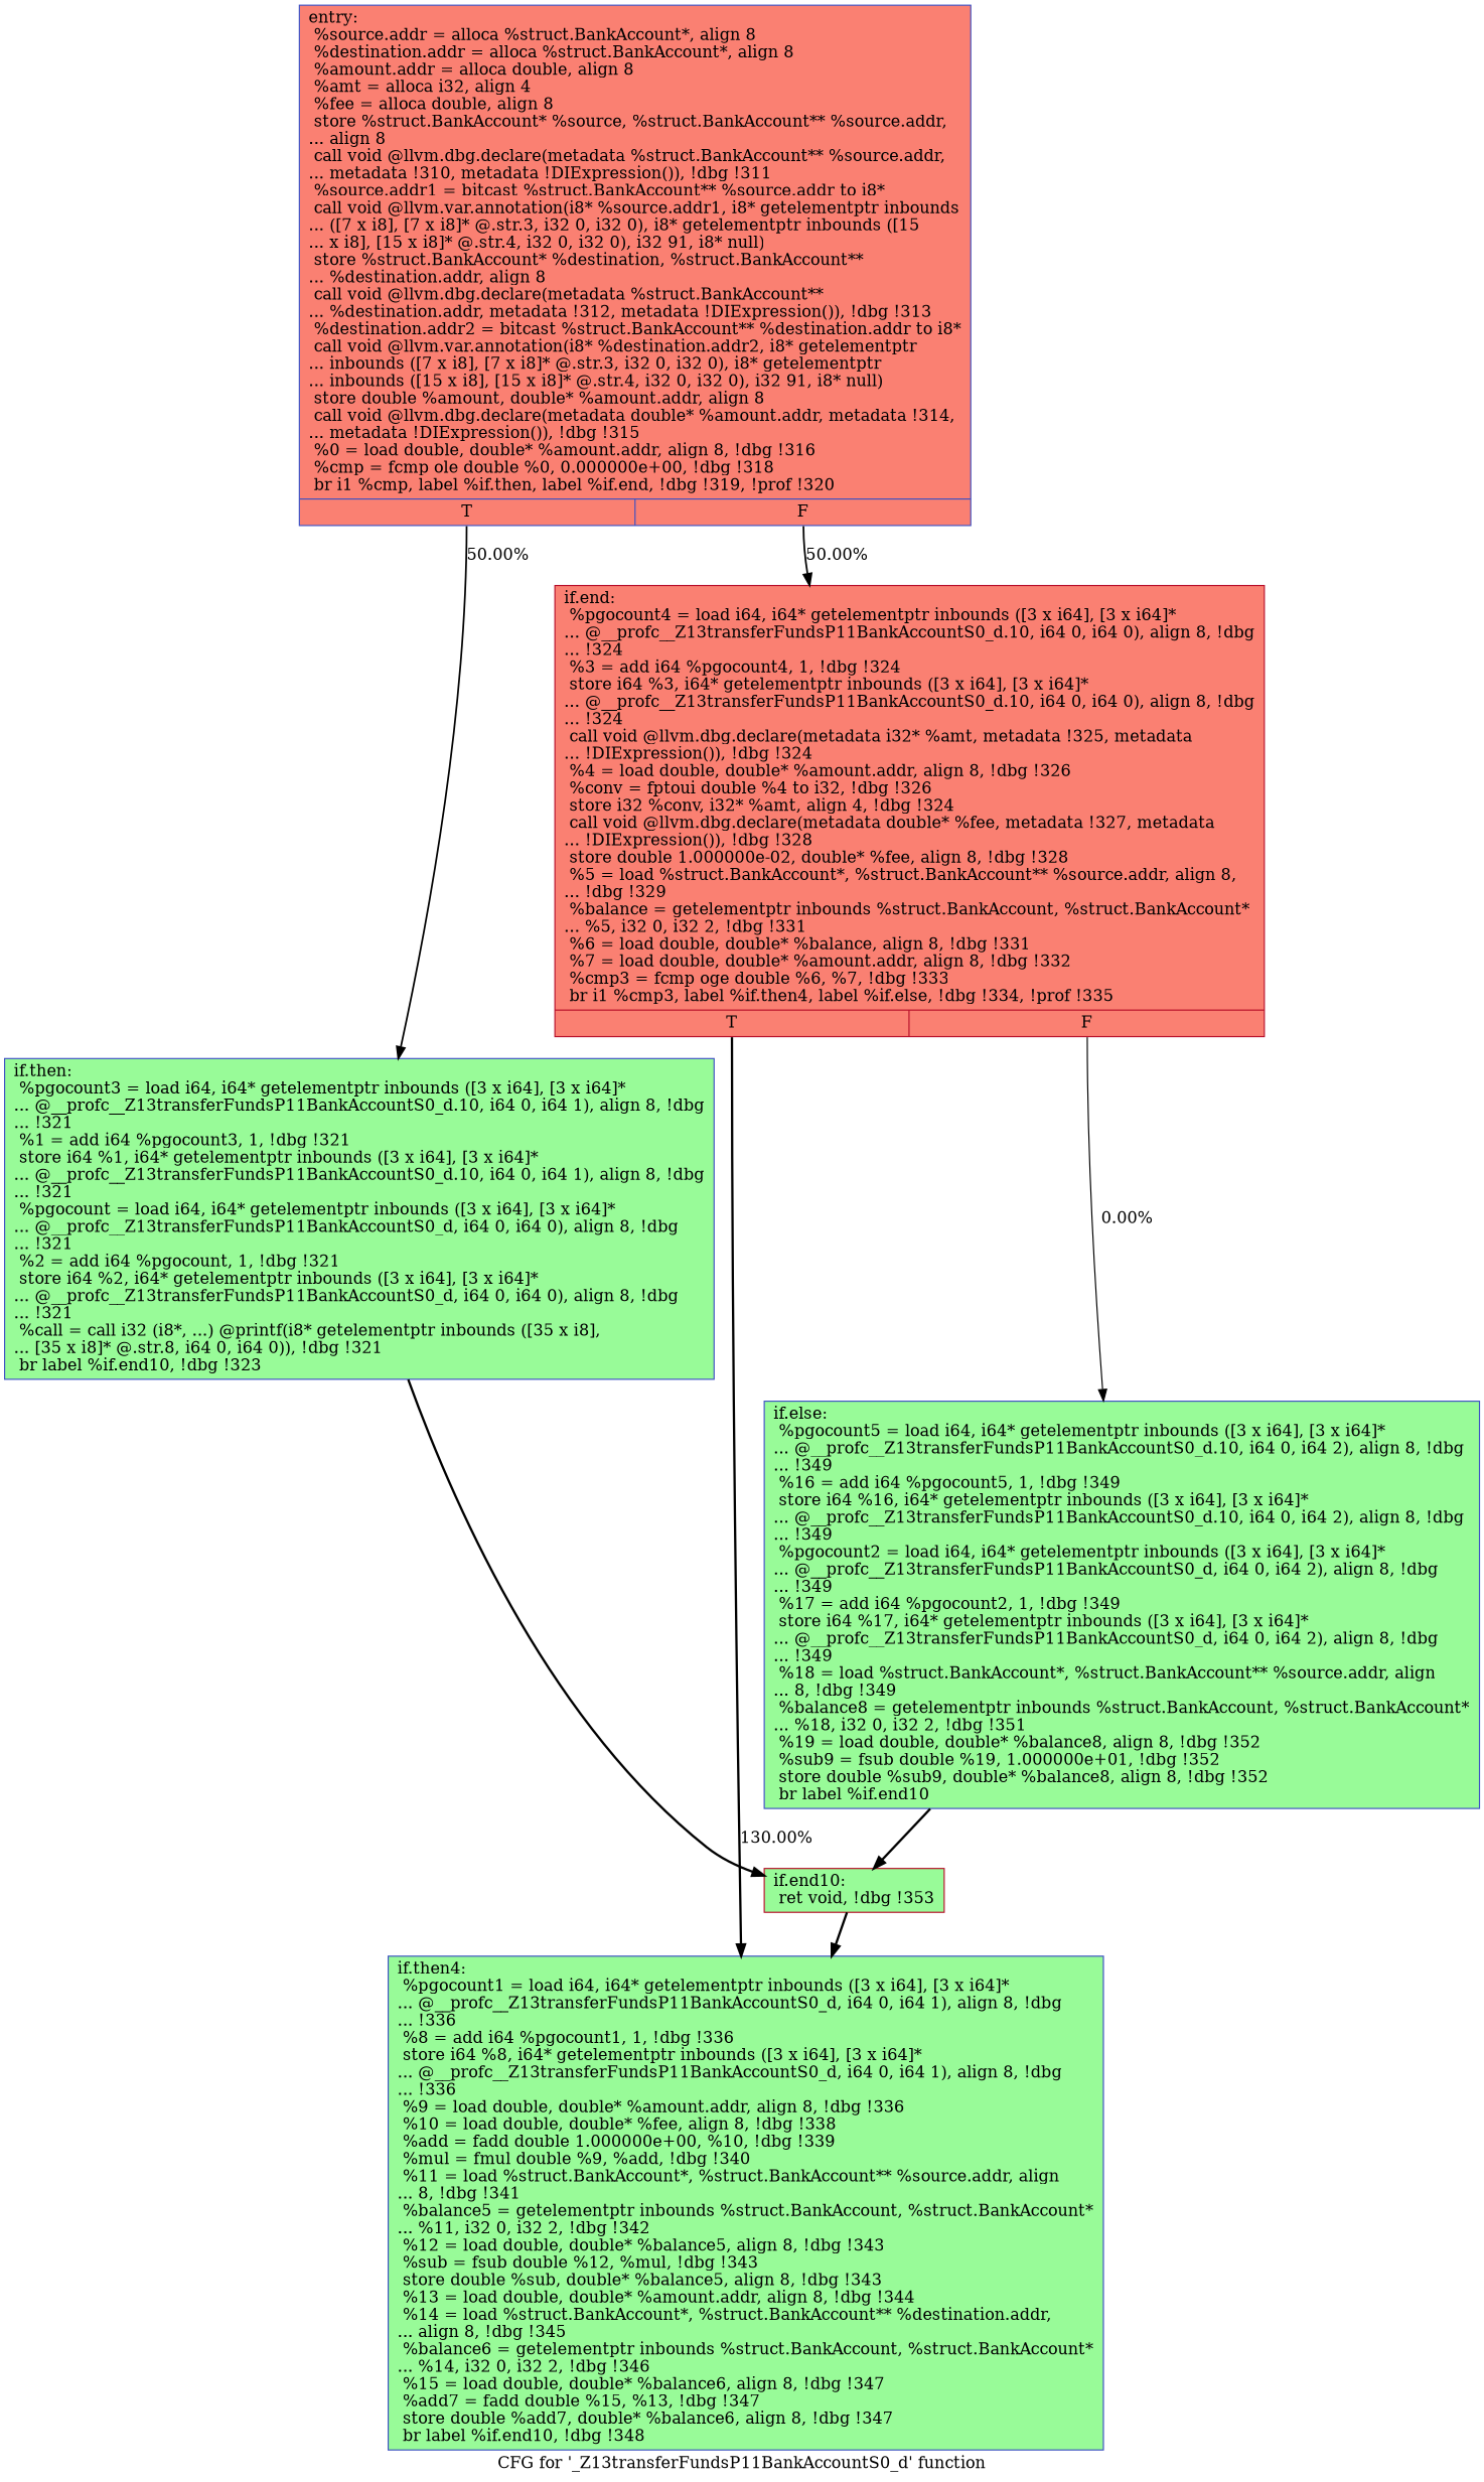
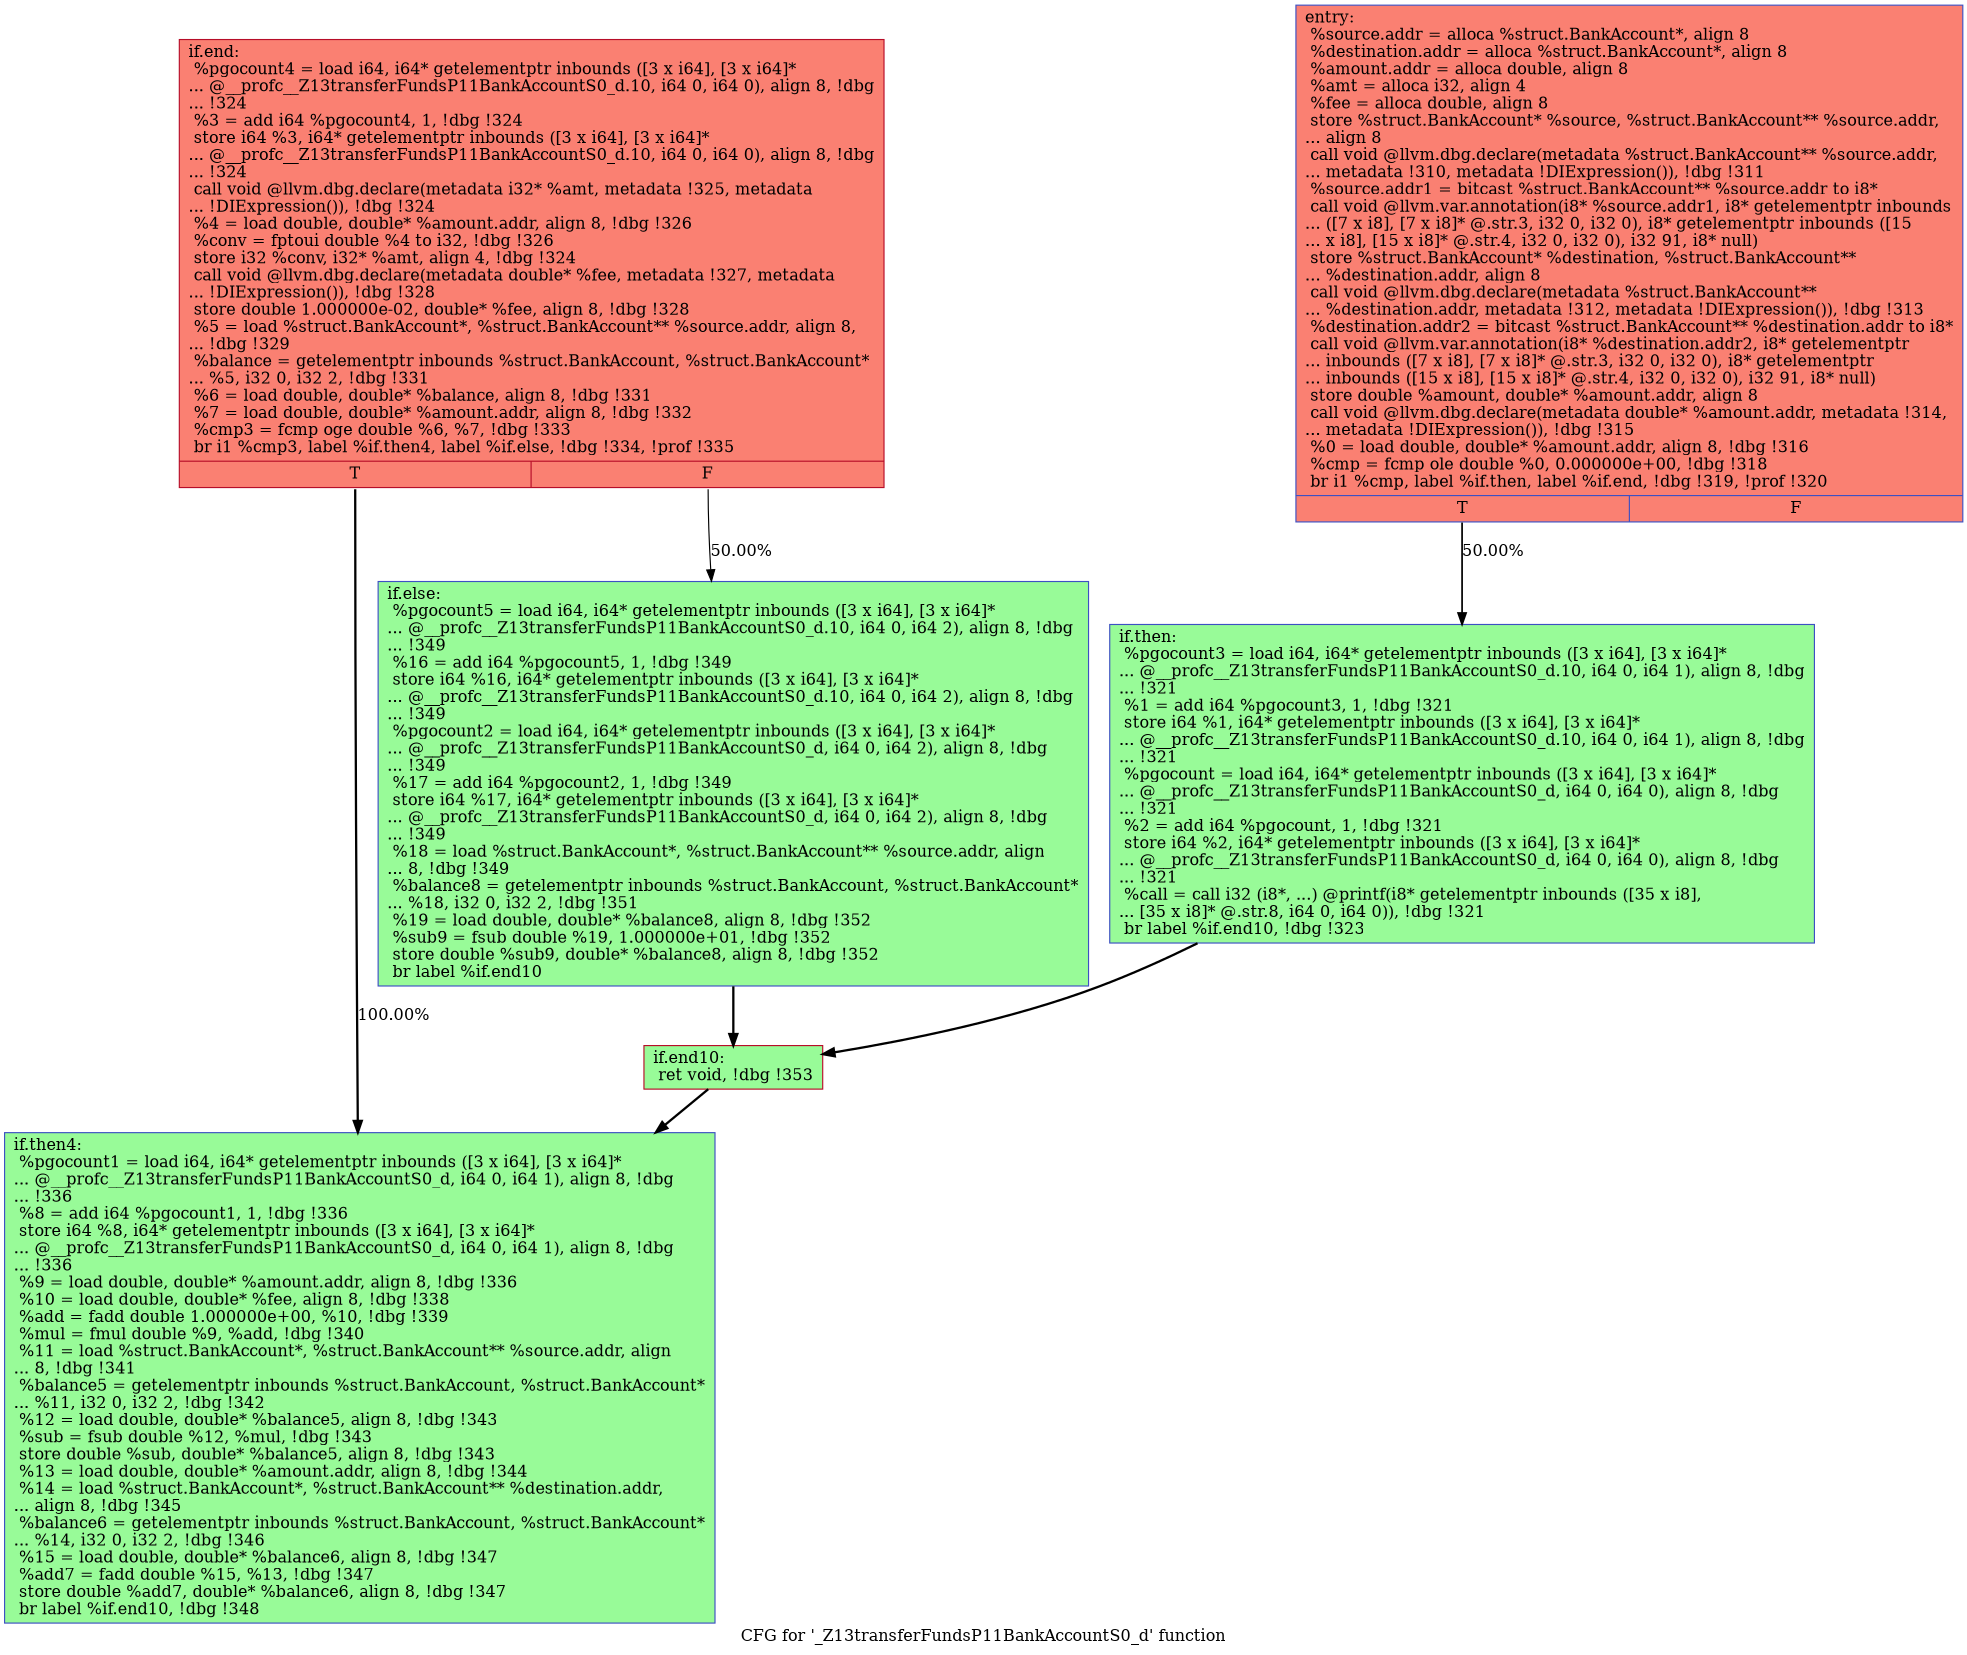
  digraph {
    label="CFG for '_Z13transferFundsP11BankAccountS0_d' function"
    node [color="#3d50c3ff" fillcolor=palegreen shape=record style=filled]
    edge [penwidth=2]
    n1 [fillcolor=salmon label="{entry:\l  %source.addr = alloca %struct.BankAccount*, align 8\l  %destination.addr = alloca %struct.BankAccount*, align 8\l  %amount.addr = alloca double, align 8\l  %amt = alloca i32, align 4\l  %fee = alloca double, align 8\l  store %struct.BankAccount* %source, %struct.BankAccount** %source.addr,\l... align 8\l  call void @llvm.dbg.declare(metadata %struct.BankAccount** %source.addr,\l... metadata !310, metadata !DIExpression()), !dbg !311\l  %source.addr1 = bitcast %struct.BankAccount** %source.addr to i8*\l  call void @llvm.var.annotation(i8* %source.addr1, i8* getelementptr inbounds\l... ([7 x i8], [7 x i8]* @.str.3, i32 0, i32 0), i8* getelementptr inbounds ([15\l... x i8], [15 x i8]* @.str.4, i32 0, i32 0), i32 91, i8* null)\l  store %struct.BankAccount* %destination, %struct.BankAccount**\l... %destination.addr, align 8\l  call void @llvm.dbg.declare(metadata %struct.BankAccount**\l... %destination.addr, metadata !312, metadata !DIExpression()), !dbg !313\l  %destination.addr2 = bitcast %struct.BankAccount** %destination.addr to i8*\l  call void @llvm.var.annotation(i8* %destination.addr2, i8* getelementptr\l... inbounds ([7 x i8], [7 x i8]* @.str.3, i32 0, i32 0), i8* getelementptr\l... inbounds ([15 x i8], [15 x i8]* @.str.4, i32 0, i32 0), i32 91, i8* null)\l  store double %amount, double* %amount.addr, align 8\l  call void @llvm.dbg.declare(metadata double* %amount.addr, metadata !314,\l... metadata !DIExpression()), !dbg !315\l  %0 = load double, double* %amount.addr, align 8, !dbg !316\l  %cmp = fcmp ole double %0, 0.000000e+00, !dbg !318\l  br i1 %cmp, label %if.then, label %if.end, !dbg !319, !prof !320\l|{<s0>T|<s1>F}}"]
    n2 [label="{if.then:                                          \l  %pgocount3 = load i64, i64* getelementptr inbounds ([3 x i64], [3 x i64]*\l... @__profc__Z13transferFundsP11BankAccountS0_d.10, i64 0, i64 1), align 8, !dbg\l... !321\l  %1 = add i64 %pgocount3, 1, !dbg !321\l  store i64 %1, i64* getelementptr inbounds ([3 x i64], [3 x i64]*\l... @__profc__Z13transferFundsP11BankAccountS0_d.10, i64 0, i64 1), align 8, !dbg\l... !321\l  %pgocount = load i64, i64* getelementptr inbounds ([3 x i64], [3 x i64]*\l... @__profc__Z13transferFundsP11BankAccountS0_d, i64 0, i64 0), align 8, !dbg\l... !321\l  %2 = add i64 %pgocount, 1, !dbg !321\l  store i64 %2, i64* getelementptr inbounds ([3 x i64], [3 x i64]*\l... @__profc__Z13transferFundsP11BankAccountS0_d, i64 0, i64 0), align 8, !dbg\l... !321\l  %call = call i32 (i8*, ...) @printf(i8* getelementptr inbounds ([35 x i8],\l... [35 x i8]* @.str.8, i64 0, i64 0)), !dbg !321\l  br label %if.end10, !dbg !323\l}"]
    n3 [color="#b70d28ff" fillcolor=salmon label="{if.end:                                           \l  %pgocount4 = load i64, i64* getelementptr inbounds ([3 x i64], [3 x i64]*\l... @__profc__Z13transferFundsP11BankAccountS0_d.10, i64 0, i64 0), align 8, !dbg\l... !324\l  %3 = add i64 %pgocount4, 1, !dbg !324\l  store i64 %3, i64* getelementptr inbounds ([3 x i64], [3 x i64]*\l... @__profc__Z13transferFundsP11BankAccountS0_d.10, i64 0, i64 0), align 8, !dbg\l... !324\l  call void @llvm.dbg.declare(metadata i32* %amt, metadata !325, metadata\l... !DIExpression()), !dbg !324\l  %4 = load double, double* %amount.addr, align 8, !dbg !326\l  %conv = fptoui double %4 to i32, !dbg !326\l  store i32 %conv, i32* %amt, align 4, !dbg !324\l  call void @llvm.dbg.declare(metadata double* %fee, metadata !327, metadata\l... !DIExpression()), !dbg !328\l  store double 1.000000e-02, double* %fee, align 8, !dbg !328\l  %5 = load %struct.BankAccount*, %struct.BankAccount** %source.addr, align 8,\l... !dbg !329\l  %balance = getelementptr inbounds %struct.BankAccount, %struct.BankAccount*\l... %5, i32 0, i32 2, !dbg !331\l  %6 = load double, double* %balance, align 8, !dbg !331\l  %7 = load double, double* %amount.addr, align 8, !dbg !332\l  %cmp3 = fcmp oge double %6, %7, !dbg !333\l  br i1 %cmp3, label %if.then4, label %if.else, !dbg !334, !prof !335\l|{<s0>T|<s1>F}}"]
    n4 [color="#b70d28ff" label="{if.end10:                                         \l  ret void, !dbg !353\l}"]
    n5 [label="{if.then4:                                         \l  %pgocount1 = load i64, i64* getelementptr inbounds ([3 x i64], [3 x i64]*\l... @__profc__Z13transferFundsP11BankAccountS0_d, i64 0, i64 1), align 8, !dbg\l... !336\l  %8 = add i64 %pgocount1, 1, !dbg !336\l  store i64 %8, i64* getelementptr inbounds ([3 x i64], [3 x i64]*\l... @__profc__Z13transferFundsP11BankAccountS0_d, i64 0, i64 1), align 8, !dbg\l... !336\l  %9 = load double, double* %amount.addr, align 8, !dbg !336\l  %10 = load double, double* %fee, align 8, !dbg !338\l  %add = fadd double 1.000000e+00, %10, !dbg !339\l  %mul = fmul double %9, %add, !dbg !340\l  %11 = load %struct.BankAccount*, %struct.BankAccount** %source.addr, align\l... 8, !dbg !341\l  %balance5 = getelementptr inbounds %struct.BankAccount, %struct.BankAccount*\l... %11, i32 0, i32 2, !dbg !342\l  %12 = load double, double* %balance5, align 8, !dbg !343\l  %sub = fsub double %12, %mul, !dbg !343\l  store double %sub, double* %balance5, align 8, !dbg !343\l  %13 = load double, double* %amount.addr, align 8, !dbg !344\l  %14 = load %struct.BankAccount*, %struct.BankAccount** %destination.addr,\l... align 8, !dbg !345\l  %balance6 = getelementptr inbounds %struct.BankAccount, %struct.BankAccount*\l... %14, i32 0, i32 2, !dbg !346\l  %15 = load double, double* %balance6, align 8, !dbg !347\l  %add7 = fadd double %15, %13, !dbg !347\l  store double %add7, double* %balance6, align 8, !dbg !347\l  br label %if.end10, !dbg !348\l}"]
    n6 [label="{if.else:                                          \l  %pgocount5 = load i64, i64* getelementptr inbounds ([3 x i64], [3 x i64]*\l... @__profc__Z13transferFundsP11BankAccountS0_d.10, i64 0, i64 2), align 8, !dbg\l... !349\l  %16 = add i64 %pgocount5, 1, !dbg !349\l  store i64 %16, i64* getelementptr inbounds ([3 x i64], [3 x i64]*\l... @__profc__Z13transferFundsP11BankAccountS0_d.10, i64 0, i64 2), align 8, !dbg\l... !349\l  %pgocount2 = load i64, i64* getelementptr inbounds ([3 x i64], [3 x i64]*\l... @__profc__Z13transferFundsP11BankAccountS0_d, i64 0, i64 2), align 8, !dbg\l... !349\l  %17 = add i64 %pgocount2, 1, !dbg !349\l  store i64 %17, i64* getelementptr inbounds ([3 x i64], [3 x i64]*\l... @__profc__Z13transferFundsP11BankAccountS0_d, i64 0, i64 2), align 8, !dbg\l... !349\l  %18 = load %struct.BankAccount*, %struct.BankAccount** %source.addr, align\l... 8, !dbg !349\l  %balance8 = getelementptr inbounds %struct.BankAccount, %struct.BankAccount*\l... %18, i32 0, i32 2, !dbg !351\l  %19 = load double, double* %balance8, align 8, !dbg !352\l  %sub9 = fsub double %19, 1.000000e+01, !dbg !352\l  store double %sub9, double* %balance8, align 8, !dbg !352\l  br label %if.end10\l}"]
    n1 -> n2 [label="50.00%" penwidth=1.50 tailport=s0]
-   n1 -> n3 [label="50.00%" penwidth=1.50 tailport=s1]
    n2 -> n4
-   n3 -> n5 [label="130.00%" penwidth=2.00 tailport=s0]
-   n3 -> n6 [label="0.00%" penwidth=1.00 tailport=s1]
+   n3 -> n5 [label="100.00%" penwidth=2.00 tailport=s0]
+   n3 -> n6 [label="50.00%" penwidth=1.00 tailport=s1]
    n4 -> n5
    n6 -> n4
  }
